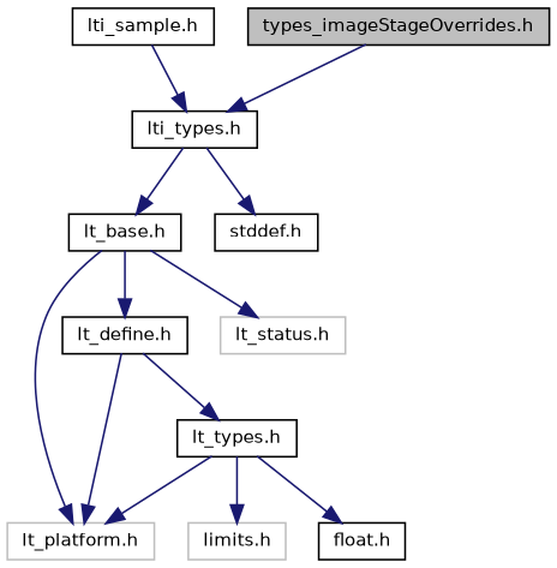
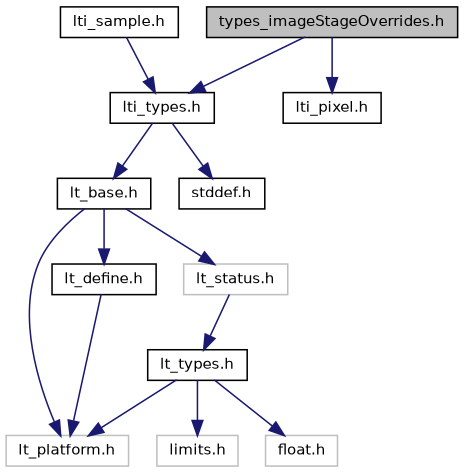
  digraph {
    node [color=black fontname=Helvetica fontsize=10 shape=record]
    edge [color=midnightblue fontname=Helvetica fontsize=10 labelfontname=Helvetica labelfontsize=10 style=solid]
    n1 [fillcolor=grey75 fontcolor=black height=0.2 label="types_imageStageOverrides.h" style=filled width=0.4]
    n2 [height=0.2 label="lti_types.h" width=0.4]
+   n3 [height=0.2 label="lti_pixel.h" width=0.4]
    n4 [height=0.2 label="lt_base.h" width=0.4]
    n5 [height=0.2 label="stddef.h" width=0.4]
    n6 [color=grey75 height=0.2 label="lt_platform.h" width=0.4]
    n7 [height=0.2 label="lt_define.h" width=0.4]
    n8 [color=grey75 height=0.2 label="lt_status.h" width=0.4]
    n9 [height=0.2 label="lt_types.h" width=0.4]
    n10 [color=grey75 height=0.2 label="limits.h" width=0.4]
-   n11 [height=0.2 label="float.h" width=0.4]
+   n11 [color=grey75 height=0.2 label="float.h" width=0.4]
    n12 [height=0.2 label="lti_sample.h" width=0.4]
    n1 -> n2
+   n1 -> n3
    n2 -> n4
    n2 -> n5
    n4 -> n6
    n4 -> n7
    n4 -> n8
    n7 -> n6
-   n7 -> n9
+   n8 -> n9
    n9 -> n6
    n9 -> n10
    n9 -> n11
    n12 -> n2
  }
